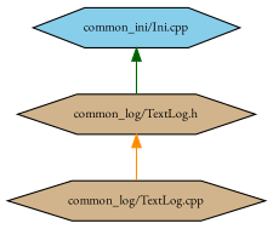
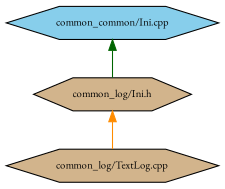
  digraph {
    fontname="EB Garamond"
    node [color=black fillcolor=tan fontname="EB Garamond" fontsize=10 shape=hexagon style=filled]
    edge [dir=back fontname="EB Garamond" fontsize=10 labelfontname=Helvetica labelfontsize=10 style=solid]
-   n1 [fontcolor=black height=0.2 label="common_log/TextLog.h" width=0.4]
+   n1 [fontcolor=black height=0.2 label="common_log/Ini.h" width=0.4]
    n2 [height=0.2 label="common_log/TextLog.cpp" width=0.4]
-   n3 [fillcolor=skyblue height=0.2 label="common_ini/Ini.cpp" width=0.4]
+   n3 [fillcolor=skyblue height=0.2 label="common_common/Ini.cpp" width=0.4]
    n1 -> n2 [color=darkorange]
    n3 -> n1 [color=darkgreen]
  }
